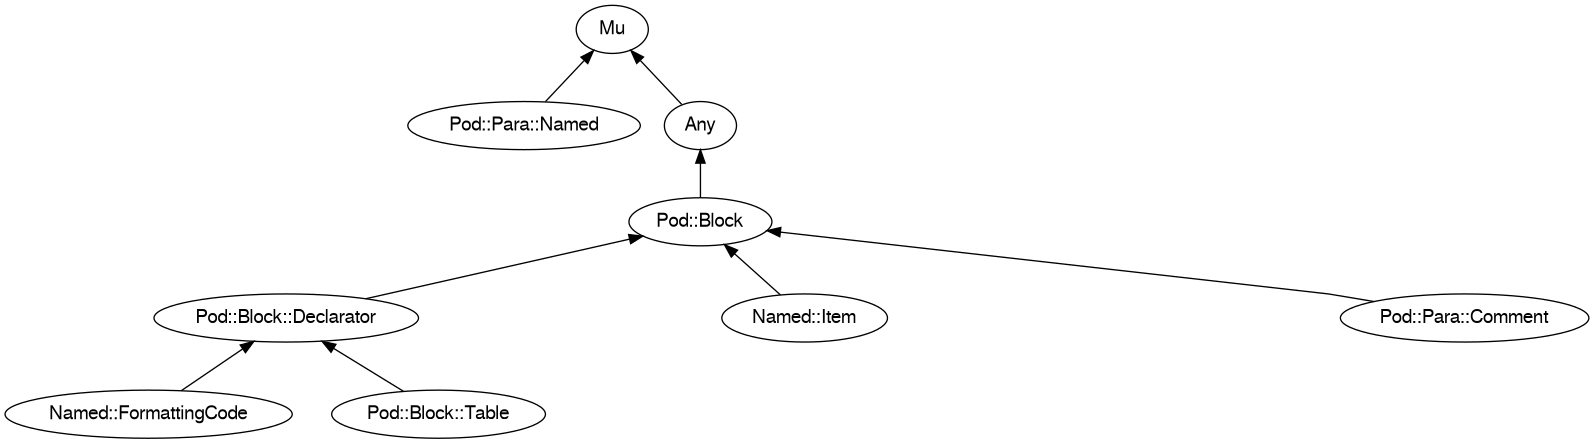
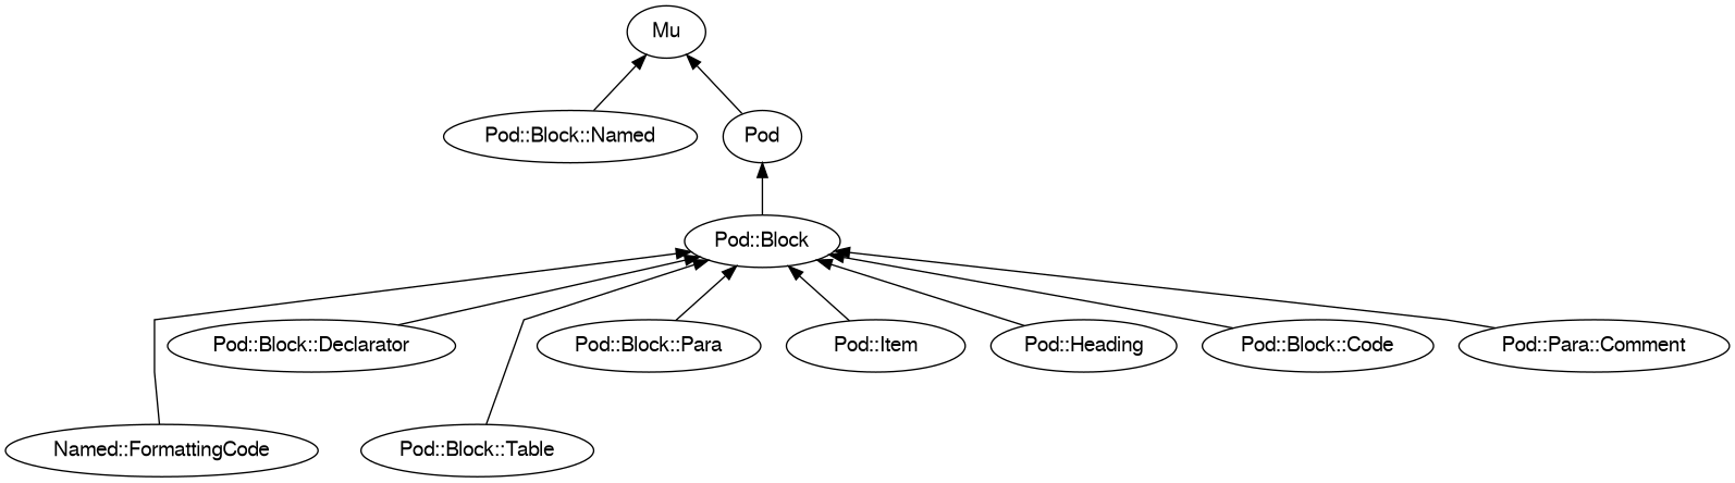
  digraph {
    rankdir=BT
    splines=polyline
    node [color="#000000" fontcolor="#000000" fontname=FreeSans]
    edge [color="#000000"]
    "Pod::Block"
-   Any
+   Any [label=Pod]
    Mu
    n4 [label="Named::FormattingCode"]
-   "Pod::Block::Named" [label="Pod::Para::Named"]
-   "Pod::Item" [label="Named::Item"]
+   "Pod::Block::Para"
+   "Pod::Block::Named"
+   "Pod::Item"
+   "Pod::Heading"
    "Pod::Block::Declarator"
+   "Pod::Block::Code"
    n11 [label="Pod::Para::Comment"]
    "Pod::Block::Table"
    "Pod::Block" -> Any
    Any -> Mu
-   n4 -> "Pod::Block::Declarator"
+   n4 -> "Pod::Block"
+   "Pod::Block::Para" -> "Pod::Block"
    "Pod::Block::Named" -> Mu
    "Pod::Item" -> "Pod::Block"
+   "Pod::Heading" -> "Pod::Block"
    "Pod::Block::Declarator" -> "Pod::Block"
+   "Pod::Block::Code" -> "Pod::Block"
    n11 -> "Pod::Block"
-   "Pod::Block::Table" -> "Pod::Block::Declarator"
+   "Pod::Block::Table" -> "Pod::Block"
  }
